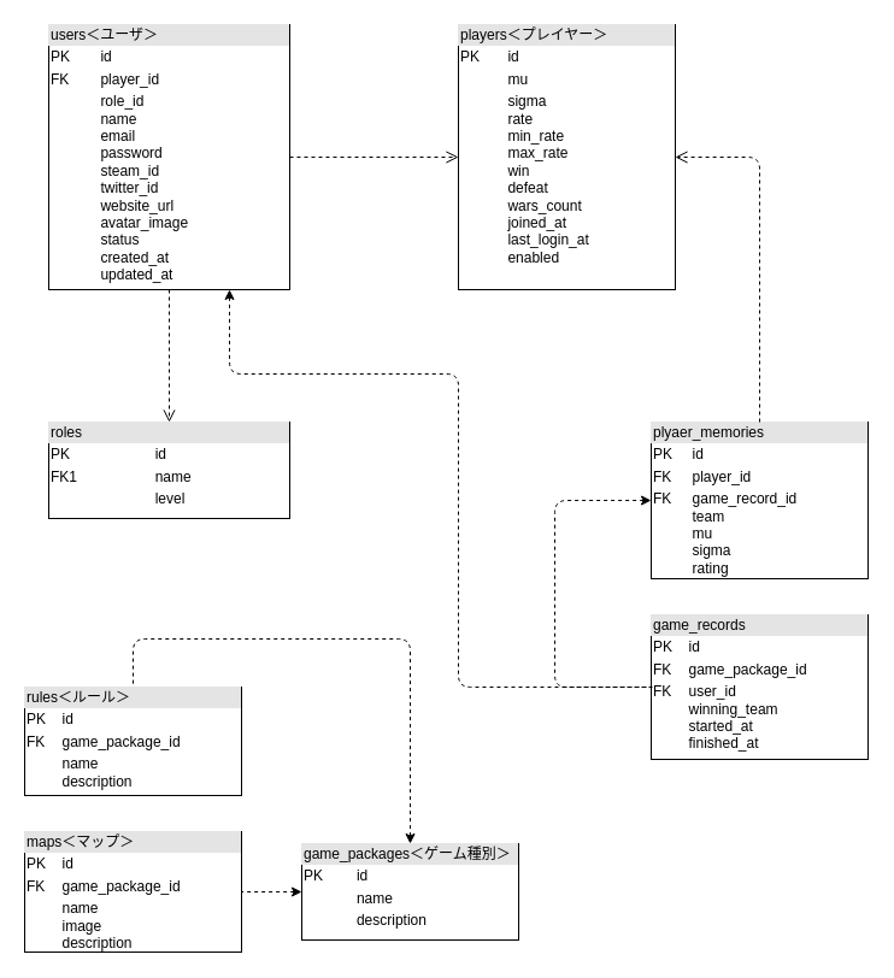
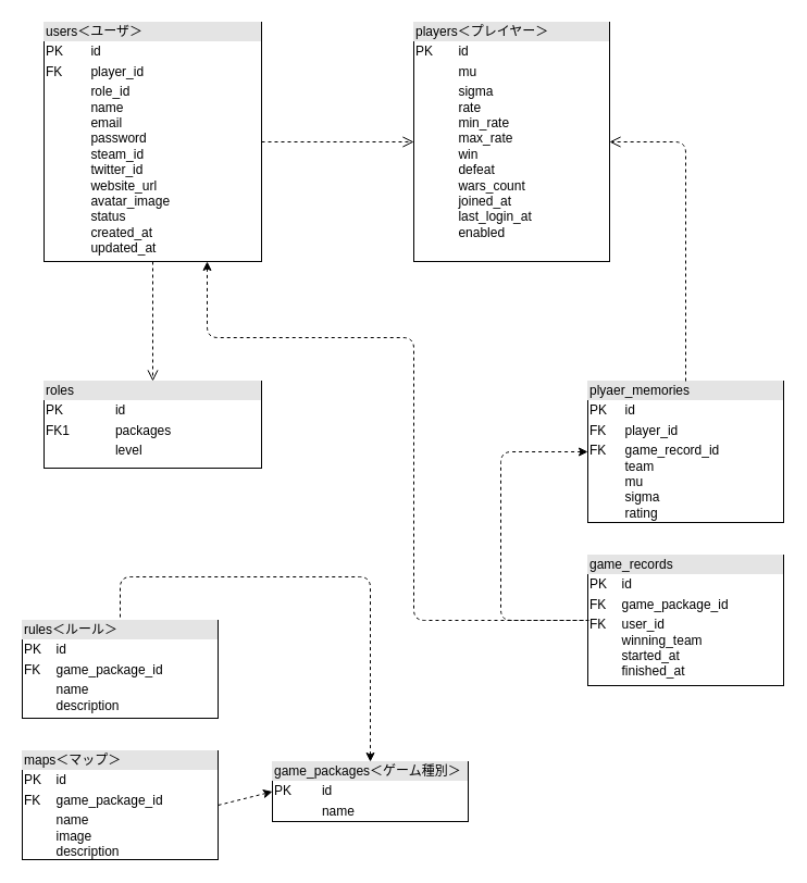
  <mxCell id="0" />
  <mxCell id="1" parent="0" />
  <mxCell id="2" value="&lt;div style=&quot;box-sizing: border-box ; width: 100% ; background: #e4e4e4 ; padding: 2px&quot;&gt;users＜ユーザ＞&lt;/div&gt;&lt;table style=&quot;width: 100% ; font-size: 1em&quot; cellpadding=&quot;2&quot; cellspacing=&quot;0&quot;&gt;&lt;tbody&gt;&lt;tr&gt;&lt;td&gt;PK&lt;/td&gt;&lt;td&gt;id&lt;br&gt;&lt;/td&gt;&lt;/tr&gt;&lt;tr&gt;&lt;td&gt;FK&lt;br&gt;&lt;/td&gt;&lt;td&gt;player_id&lt;br&gt;&lt;/td&gt;&lt;/tr&gt;&lt;tr&gt;&lt;td&gt;&lt;/td&gt;&lt;td&gt;role_id&lt;br&gt;name&lt;br&gt;email&lt;br&gt;password&lt;br&gt;steam_id&lt;br&gt;twitter_id&lt;br&gt;website_url&lt;br&gt;avatar_image&lt;br&gt;status&lt;br&gt;created_at&lt;br&gt;updated_at&lt;br&gt;&lt;/td&gt;&lt;/tr&gt;&lt;/tbody&gt;&lt;/table&gt;" style="verticalAlign=top;align=left;overflow=fill;html=1;" parent="1" vertex="1"><mxGeometry x="40" y="20" width="200" height="220" as="geometry" /></mxCell>
  <mxCell id="3" value="&lt;div style=&quot;box-sizing: border-box ; width: 100% ; background: #e4e4e4 ; padding: 2px&quot;&gt;players＜プレイヤー＞&lt;/div&gt;&lt;table style=&quot;width: 100% ; font-size: 1em&quot; cellpadding=&quot;2&quot; cellspacing=&quot;0&quot;&gt;&lt;tbody&gt;&lt;tr&gt;&lt;td&gt;PK&lt;/td&gt;&lt;td&gt;id&lt;/td&gt;&lt;/tr&gt;&lt;tr&gt;&lt;td&gt;&lt;br&gt;&lt;/td&gt;&lt;td&gt;mu&lt;/td&gt;&lt;/tr&gt;&lt;tr&gt;&lt;td&gt;&lt;/td&gt;&lt;td&gt;sigma&lt;br&gt;rate&lt;br&gt;min_rate&lt;br&gt;max_rate&lt;br&gt;win&lt;br&gt;defeat&lt;br&gt;wars_count&lt;br&gt;joined_at&lt;br&gt;last_login_at&lt;br&gt;enabled&lt;br&gt;&lt;br&gt;&lt;/td&gt;&lt;/tr&gt;&lt;/tbody&gt;&lt;/table&gt;" style="verticalAlign=top;align=left;overflow=fill;html=1;" parent="1" vertex="1"><mxGeometry x="380" y="20" width="180" height="220" as="geometry" /></mxCell>
  <mxCell id="4" value="&lt;div style=&quot;box-sizing: border-box ; width: 100% ; background: #e4e4e4 ; padding: 2px&quot;&gt;rules＜ルール＞&lt;/div&gt;&lt;table style=&quot;width: 100% ; font-size: 1em&quot; cellpadding=&quot;2&quot; cellspacing=&quot;0&quot;&gt;&lt;tbody&gt;&lt;tr&gt;&lt;td&gt;PK&lt;/td&gt;&lt;td&gt;id&lt;/td&gt;&lt;/tr&gt;&lt;tr&gt;&lt;td&gt;FK&lt;/td&gt;&lt;td&gt;game_package_id&lt;/td&gt;&lt;/tr&gt;&lt;tr&gt;&lt;td&gt;&lt;/td&gt;&lt;td&gt;name&lt;br&gt;description&lt;/td&gt;&lt;/tr&gt;&lt;/tbody&gt;&lt;/table&gt;" style="verticalAlign=top;align=left;overflow=fill;html=1;" parent="1" vertex="1"><mxGeometry x="20" y="570" width="180" height="90" as="geometry" /></mxCell>
  <mxCell id="5" value="&lt;div style=&quot;box-sizing: border-box ; width: 100% ; background: #e4e4e4 ; padding: 2px&quot;&gt;maps＜マップ＞&lt;/div&gt;&lt;table style=&quot;width: 100% ; font-size: 1em&quot; cellpadding=&quot;2&quot; cellspacing=&quot;0&quot;&gt;&lt;tbody&gt;&lt;tr&gt;&lt;td&gt;PK&lt;/td&gt;&lt;td&gt;id&lt;/td&gt;&lt;/tr&gt;&lt;tr&gt;&lt;td&gt;FK&lt;/td&gt;&lt;td&gt;game_package_id&lt;/td&gt;&lt;/tr&gt;&lt;tr&gt;&lt;td&gt;&lt;/td&gt;&lt;td&gt;name&lt;br&gt;image&lt;br&gt;description&lt;/td&gt;&lt;/tr&gt;&lt;/tbody&gt;&lt;/table&gt;" style="verticalAlign=top;align=left;overflow=fill;html=1;" parent="1" vertex="1"><mxGeometry x="20" y="690" width="180" height="100" as="geometry" /></mxCell>
- <mxCell id="6" value="&lt;div style=&quot;box-sizing: border-box ; width: 100% ; background: #e4e4e4 ; padding: 2px&quot;&gt;game_packages＜ゲーム種別＞&lt;/div&gt;&lt;table style=&quot;width: 100% ; font-size: 1em&quot; cellpadding=&quot;2&quot; cellspacing=&quot;0&quot;&gt;&lt;tbody&gt;&lt;tr&gt;&lt;td&gt;PK&lt;/td&gt;&lt;td&gt;id&lt;/td&gt;&lt;/tr&gt;&lt;tr&gt;&lt;td&gt;&lt;br&gt;&lt;/td&gt;&lt;td&gt;name&lt;/td&gt;&lt;/tr&gt;&lt;tr&gt;&lt;td&gt;&lt;/td&gt;&lt;td&gt;description&lt;br&gt;&lt;br&gt;&lt;/td&gt;&lt;/tr&gt;&lt;/tbody&gt;&lt;/table&gt;" style="verticalAlign=top;align=left;overflow=fill;html=1;" parent="1" vertex="1"><mxGeometry x="250" y="700" width="180" height="80" as="geometry" /></mxCell>
+ <mxCell id="6" value="&lt;div style=&quot;box-sizing: border-box ; width: 100% ; background: #e4e4e4 ; padding: 2px&quot;&gt;game_packages＜ゲーム種別＞&lt;/div&gt;&lt;table style=&quot;width: 100% ; font-size: 1em&quot; cellpadding=&quot;2&quot; cellspacing=&quot;0&quot;&gt;&lt;tbody&gt;&lt;tr&gt;&lt;td&gt;PK&lt;/td&gt;&lt;td&gt;id&lt;/td&gt;&lt;/tr&gt;&lt;tr&gt;&lt;td&gt;&lt;br&gt;&lt;/td&gt;&lt;td&gt;name&lt;/td&gt;&lt;/tr&gt;&lt;tr&gt;&lt;td&gt;&lt;/td&gt;&lt;td&gt;description&lt;br&gt;&lt;br&gt;&lt;/td&gt;&lt;/tr&gt;&lt;/tbody&gt;&lt;/table&gt;" style="verticalAlign=top;align=left;overflow=fill;html=1;" parent="1" vertex="1"><mxGeometry x="250" y="700" width="180" height="55" as="geometry" /></mxCell>
  <mxCell id="7" value="" style="html=1;verticalAlign=bottom;endArrow=none;dashed=1;endSize=8;entryX=1;entryY=0.5;entryDx=0;entryDy=0;exitX=0;exitY=0.5;exitDx=0;exitDy=0;startArrow=classic;startFill=1;endFill=0;" parent="1" source="6" target="5" edge="1"><mxGeometry relative="1" as="geometry"><mxPoint x="340" y="610" as="sourcePoint" /><mxPoint x="260" y="610" as="targetPoint" /></mxGeometry></mxCell>
  <mxCell id="8" value="" style="html=1;verticalAlign=bottom;endArrow=none;dashed=1;endSize=8;entryX=0.5;entryY=0;entryDx=0;entryDy=0;exitX=0.5;exitY=0;exitDx=0;exitDy=0;startArrow=classic;startFill=1;endFill=0;" parent="1" source="6" target="4" edge="1"><mxGeometry x="-0.097" y="3" relative="1" as="geometry"><mxPoint x="350" y="530" as="sourcePoint" /><mxPoint x="270" y="550" as="targetPoint" /><Array as="points"><mxPoint x="340" y="530" /><mxPoint x="110" y="530" /></Array><mxPoint as="offset" /></mxGeometry></mxCell>
  <mxCell id="9" value="&lt;div style=&quot;box-sizing: border-box ; width: 100% ; background: #e4e4e4 ; padding: 2px&quot;&gt;game_records&lt;/div&gt;&lt;table style=&quot;width: 100% ; font-size: 1em&quot; cellpadding=&quot;2&quot; cellspacing=&quot;0&quot;&gt;&lt;tbody&gt;&lt;tr&gt;&lt;td&gt;PK&lt;/td&gt;&lt;td&gt;id&lt;/td&gt;&lt;/tr&gt;&lt;tr&gt;&lt;td&gt;FK&lt;/td&gt;&lt;td&gt;game_package_id&lt;br&gt;&lt;/td&gt;&lt;/tr&gt;&lt;tr&gt;&lt;td&gt;FK&lt;br&gt;&lt;br&gt;&lt;br&gt;&lt;br&gt;&lt;br&gt;&lt;/td&gt;&lt;td&gt;user_id&lt;br&gt;winning_team&lt;br&gt;started_at&lt;br&gt;finished_at&lt;br&gt;&lt;br&gt;&lt;/td&gt;&lt;/tr&gt;&lt;/tbody&gt;&lt;/table&gt;" style="verticalAlign=top;align=left;overflow=fill;html=1;" parent="1" vertex="1"><mxGeometry x="540" y="510" width="180" height="120" as="geometry" /></mxCell>
  <mxCell id="10" value="&lt;div style=&quot;box-sizing: border-box ; width: 100% ; background: #e4e4e4 ; padding: 2px&quot;&gt;plyaer_memories&lt;br&gt;&lt;/div&gt;&lt;table style=&quot;width: 100% ; font-size: 1em&quot; cellpadding=&quot;2&quot; cellspacing=&quot;0&quot;&gt;&lt;tbody&gt;&lt;tr&gt;&lt;td&gt;PK&lt;/td&gt;&lt;td&gt;id&lt;/td&gt;&lt;/tr&gt;&lt;tr&gt;&lt;td&gt;FK&lt;br&gt;&lt;/td&gt;&lt;td&gt;player_id&lt;/td&gt;&lt;/tr&gt;&lt;tr&gt;&lt;td&gt;FK&lt;br&gt;&lt;br&gt;&lt;br&gt;&lt;br&gt;&lt;br&gt;&lt;/td&gt;&lt;td&gt;game_record_id&lt;br&gt;team&lt;br&gt;mu&lt;br&gt;sigma&lt;br&gt;rating&lt;/td&gt;&lt;/tr&gt;&lt;/tbody&gt;&lt;/table&gt;" style="verticalAlign=top;align=left;overflow=fill;html=1;" parent="1" vertex="1"><mxGeometry x="540" y="350" width="180" height="130" as="geometry" /></mxCell>
- <mxCell id="11" value="&lt;div style=&quot;box-sizing: border-box ; width: 100% ; background: #e4e4e4 ; padding: 2px&quot;&gt;roles&lt;/div&gt;&lt;table style=&quot;width: 100% ; font-size: 1em&quot; cellpadding=&quot;2&quot; cellspacing=&quot;0&quot;&gt;&lt;tbody&gt;&lt;tr&gt;&lt;td&gt;PK&lt;/td&gt;&lt;td&gt;id&lt;/td&gt;&lt;/tr&gt;&lt;tr&gt;&lt;td&gt;FK1&lt;/td&gt;&lt;td&gt;name&lt;/td&gt;&lt;/tr&gt;&lt;tr&gt;&lt;td&gt;&lt;/td&gt;&lt;td&gt;level&lt;/td&gt;&lt;/tr&gt;&lt;/tbody&gt;&lt;/table&gt;" style="verticalAlign=top;align=left;overflow=fill;html=1;" parent="1" vertex="1"><mxGeometry x="40" y="350" width="200" height="80" as="geometry" /></mxCell>
+ <mxCell id="11" value="&lt;div style=&quot;box-sizing: border-box ; width: 100% ; background: #e4e4e4 ; padding: 2px&quot;&gt;roles&lt;/div&gt;&lt;table style=&quot;width: 100% ; font-size: 1em&quot; cellpadding=&quot;2&quot; cellspacing=&quot;0&quot;&gt;&lt;tbody&gt;&lt;tr&gt;&lt;td&gt;PK&lt;/td&gt;&lt;td&gt;id&lt;/td&gt;&lt;/tr&gt;&lt;tr&gt;&lt;td&gt;FK1&lt;/td&gt;&lt;td&gt;packages&lt;/td&gt;&lt;/tr&gt;&lt;tr&gt;&lt;td&gt;&lt;/td&gt;&lt;td&gt;level&lt;/td&gt;&lt;/tr&gt;&lt;/tbody&gt;&lt;/table&gt;" style="verticalAlign=top;align=left;overflow=fill;html=1;" parent="1" vertex="1"><mxGeometry x="40" y="350" width="200" height="80" as="geometry" /></mxCell>
  <mxCell id="12" value="" style="html=1;verticalAlign=bottom;endArrow=none;dashed=1;endSize=8;exitX=0;exitY=0.5;exitDx=0;exitDy=0;entryX=0;entryY=0.5;entryDx=0;entryDy=0;startArrow=classic;startFill=1;endFill=0;" parent="1" source="10" target="9" edge="1"><mxGeometry x="0.071" y="-1" relative="1" as="geometry"><mxPoint x="390" y="380" as="sourcePoint" /><mxPoint x="410" y="500" as="targetPoint" /><Array as="points"><mxPoint x="460" y="415" /><mxPoint x="460" y="570" /></Array><mxPoint as="offset" /></mxGeometry></mxCell>
  <mxCell id="13" value="" style="html=1;verticalAlign=bottom;endArrow=none;dashed=1;endSize=8;startArrow=classic;startFill=1;endFill=0;exitX=0.75;exitY=1;exitDx=0;exitDy=0;" parent="1" source="2" edge="1"><mxGeometry x="0.071" y="-1" relative="1" as="geometry"><mxPoint x="220" y="310" as="sourcePoint" /><mxPoint x="541" y="570" as="targetPoint" /><Array as="points"><mxPoint x="190" y="310" /><mxPoint x="380" y="310" /><mxPoint x="380" y="570" /></Array><mxPoint as="offset" /></mxGeometry></mxCell>
  <mxCell id="14" value="" style="html=1;verticalAlign=bottom;endArrow=open;dashed=1;endSize=8;entryX=0.5;entryY=0;entryDx=0;entryDy=0;exitX=0.5;exitY=1;exitDx=0;exitDy=0;" parent="1" source="2" target="11" edge="1"><mxGeometry relative="1" as="geometry"><mxPoint x="350" y="470" as="sourcePoint" /><mxPoint x="270" y="470" as="targetPoint" /></mxGeometry></mxCell>
  <mxCell id="15" value="" style="html=1;verticalAlign=bottom;endArrow=open;dashed=1;endSize=8;entryX=0;entryY=0.5;entryDx=0;entryDy=0;exitX=1;exitY=0.5;exitDx=0;exitDy=0;" parent="1" source="2" target="3" edge="1"><mxGeometry relative="1" as="geometry"><mxPoint x="150" y="290" as="sourcePoint" /><mxPoint x="150" y="360" as="targetPoint" /></mxGeometry></mxCell>
  <mxCell id="16" value="" style="html=1;verticalAlign=bottom;endArrow=open;dashed=1;endSize=8;entryX=1;entryY=0.5;entryDx=0;entryDy=0;exitX=0.5;exitY=0;exitDx=0;exitDy=0;" parent="1" source="10" target="3" edge="1"><mxGeometry relative="1" as="geometry"><mxPoint x="830" y="260" as="sourcePoint" /><mxPoint x="968" y="260.96" as="targetPoint" /><Array as="points"><mxPoint x="630" y="130" /></Array></mxGeometry></mxCell>
